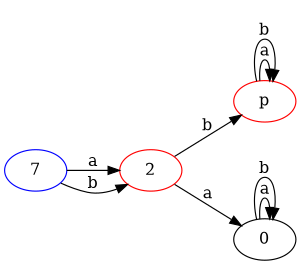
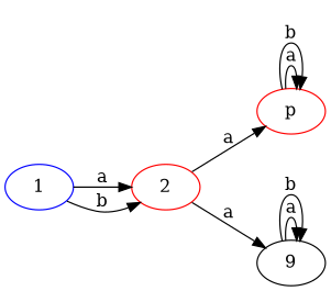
  digraph {
    rankdir=LR
    node [color=red]
    p
-   0 [color=""]
+   0 [label=9 color=""]
    2
-   1 [color=blue label=7]
+   1 [color=blue]
    p -> p [label=a]
    p -> p [label=b]
    0 -> 0 [label=a]
    0 -> 0 [label=b]
-   2 -> p [label=b]
+   2 -> p [label=a]
    2 -> 0 [label=a]
    1 -> 2 [label=a]
    1 -> 2 [label=b]
  }
